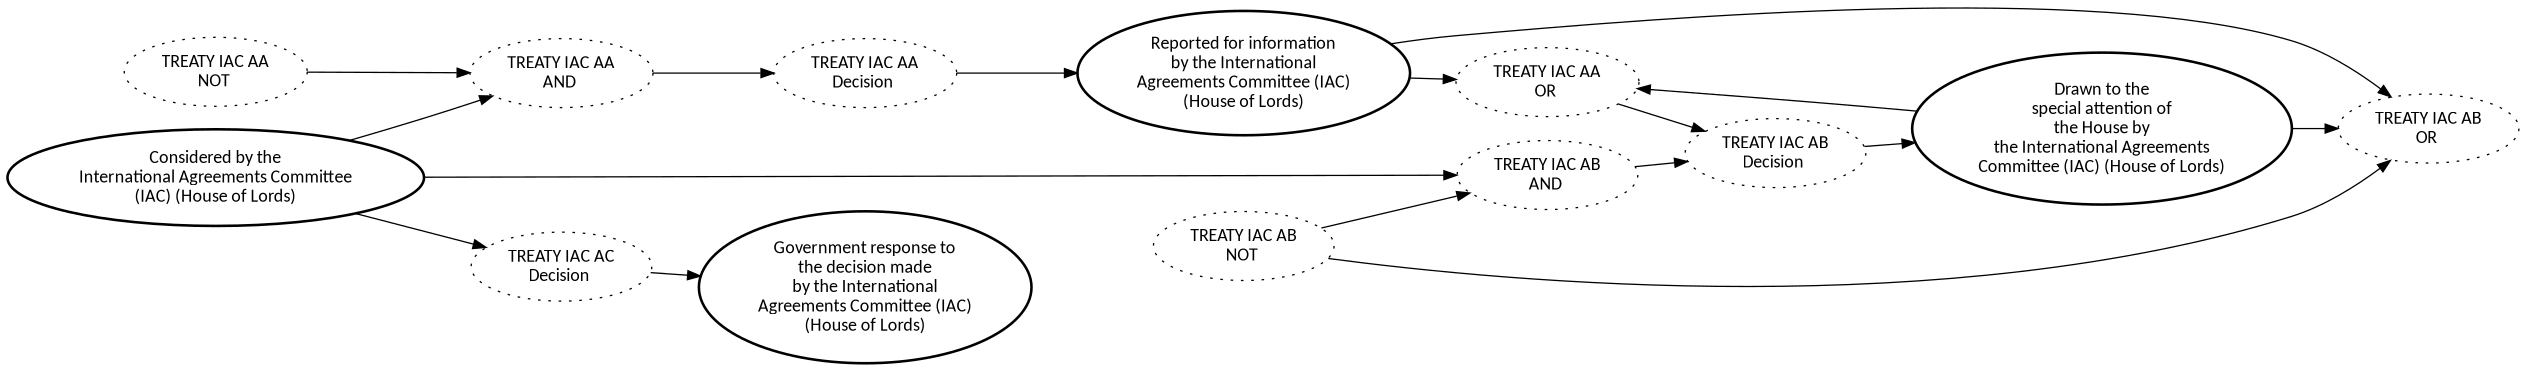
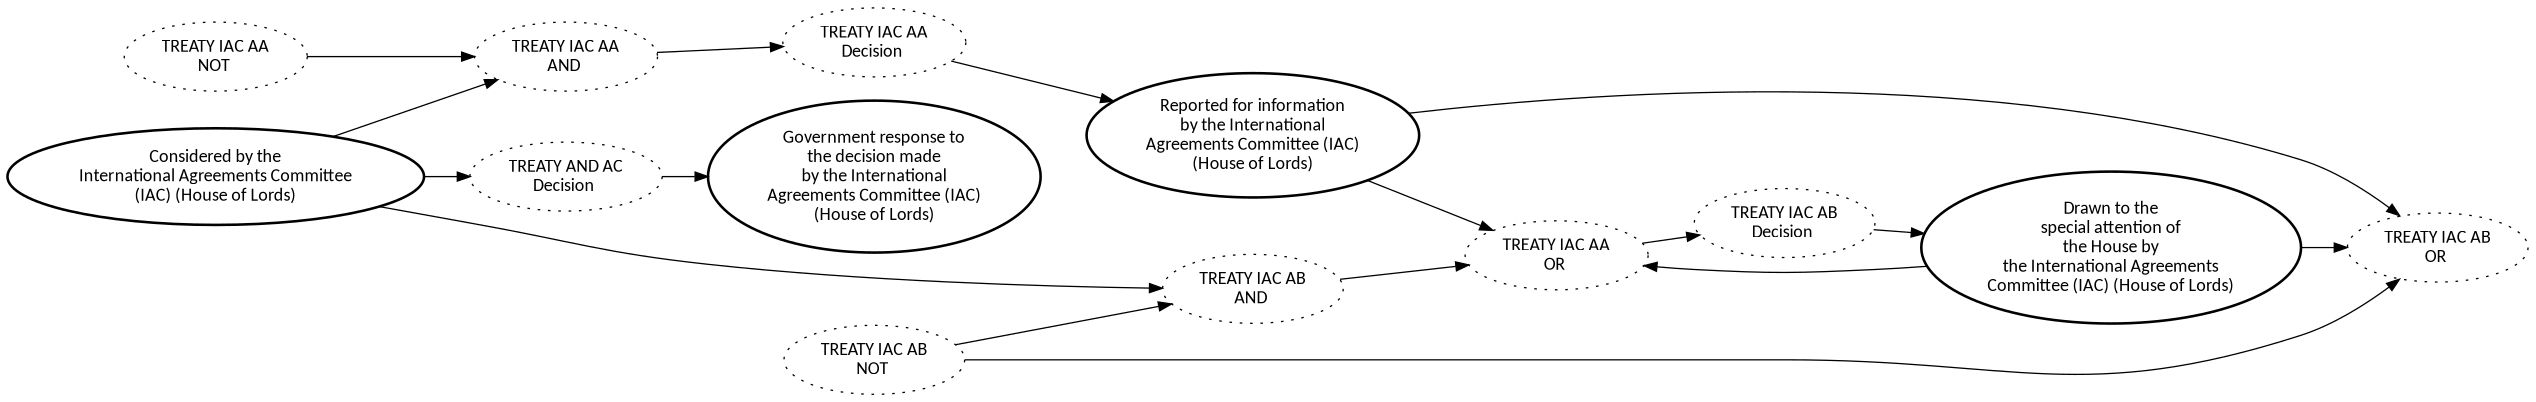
  digraph {
    fontname=calibri
    rankdir=LR
    node [fontname=calibri style=dotted]
    edge [color=black fontname=calibri style=solid]
    n1 [label="Considered by the\nInternational Agreements Committee\n(IAC) (House of Lords)" style=bold]
    n2 [label="TREATY IAC AA\nAND "]
    n3 [label="TREATY IAC AB\nAND "]
-   n4 [label="TREATY IAC AC\nDecision "]
+   n4 [label="TREATY AND AC\nDecision "]
    n5 [label="TREATY IAC AA\nDecision "]
    n6 [label="TREATY IAC AB\nDecision "]
    n7 [label="Government response to\nthe decision made\nby the International\nAgreements Committee (IAC)\n(House of Lords)" style=bold]
    n8 [label="Reported for information\nby the International\nAgreements Committee (IAC)\n(House of Lords)" style=bold]
    n9 [label="Drawn to the\nspecial attention of\nthe House by\nthe International Agreements\nCommittee (IAC) (House of Lords)" style=bold]
    n10 [label="TREATY IAC AA\nOR "]
    n11 [label="TREATY IAC AB\nOR "]
    n12 [label="TREATY IAC AA\nNOT "]
    n13 [label="TREATY IAC AB\nNOT "]
    n1 -> n2
    n1 -> n3
    n1 -> n4
    n2 -> n5
-   n3 -> n6
+   n3 -> n10
    n4 -> n7
    n5 -> n8
    n6 -> n9
    n8 -> n10
    n8 -> n11
    n9 -> n10
    n9 -> n11
    n10 -> n6
    n12 -> n2
    n13 -> n3
    n13 -> n11
  }
